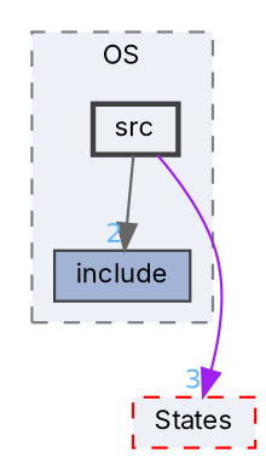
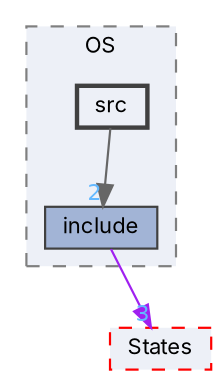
  digraph {
    compound=true
    fontname=Inter
    node [color=grey25 fillcolor="#edf0f7" fontname=Inter fontsize=10 shape=box]
    edge [fontcolor=steelblue1 fontname=Inter fontsize=10 labeldistance=1.5 labelfontname=Helvetica labelfontsize=10]
    n1 [fillcolor="#a2b4d6" height=0.2 label=include style=filled width=0.4]
    n2 [height=0.2 label=src style="filled,bold" width=0.4]
    n3 [color=red height=0.2 label=States style="filled,dashed" width=0.4]
    subgraph cluster_1 {
      bgcolor="#edf0f7"
      fontsize=10
      label=OS
      pencolor=grey50
      style="filled,dashed"
      n1
      n2
    }
    n2 -> n1 [color=gray40 headlabel=2]
-   n2 -> n3 [color=purple headlabel=3]
+   n1 -> n3 [color=purple headlabel=3]
  }
